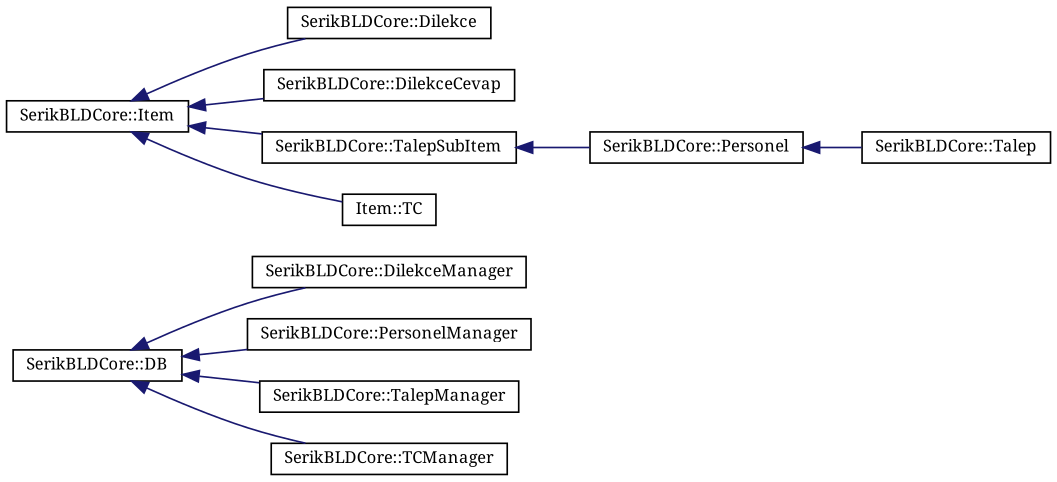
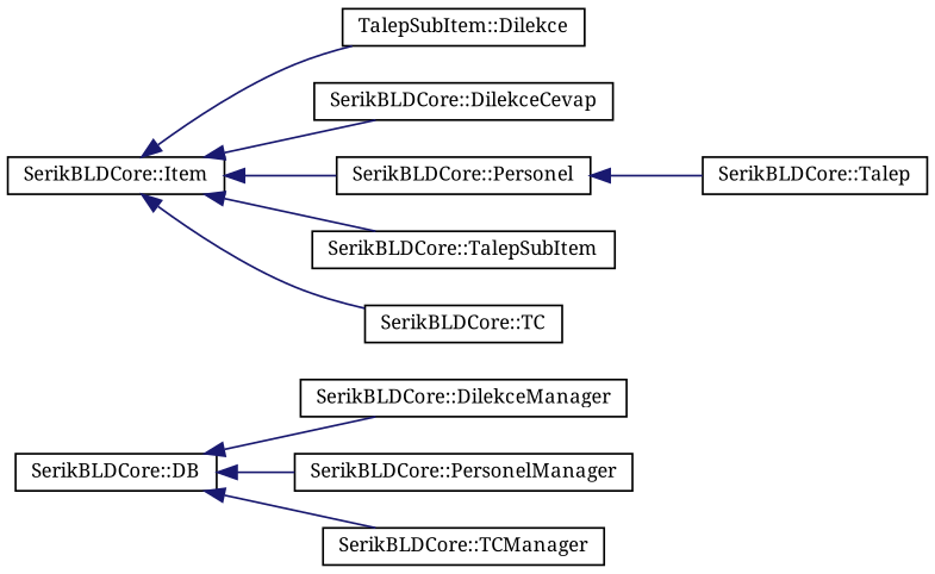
  digraph {
    fontname="Noto Serif"
    rankdir=LR
    node [color=black fillcolor=white fontname="Noto Serif" fontsize=10 shape=record style=filled]
    edge [color=midnightblue dir=back fontname="Noto Serif" fontsize=10 labelfontname=Helvetica labelfontsize=10 style=solid]
    n1 [height=0.2 label="SerikBLDCore::DB" width=0.4]
    n2 [height=0.2 label="SerikBLDCore::DilekceManager" width=0.4]
    n3 [height=0.2 label="SerikBLDCore::PersonelManager" width=0.4]
-   n4 [height=0.2 label="SerikBLDCore::TalepManager" width=0.4]
    n5 [height=0.2 label="SerikBLDCore::TCManager" width=0.4]
    n6 [height=0.2 label="SerikBLDCore::Item" width=0.4]
-   n7 [height=0.2 label="SerikBLDCore::Dilekce" width=0.4]
+   n7 [height=0.2 label="TalepSubItem::Dilekce" width=0.4]
    n8 [height=0.2 label="SerikBLDCore::DilekceCevap" width=0.4]
    n9 [height=0.2 label="SerikBLDCore::Personel" width=0.4]
    n10 [height=0.2 label="SerikBLDCore::TalepSubItem" width=0.4]
-   n11 [height=0.2 label="Item::TC" width=0.4]
+   n11 [height=0.2 label="SerikBLDCore::TC" width=0.4]
    n12 [height=0.2 label="SerikBLDCore::Talep" width=0.4]
    n1 -> n2
    n1 -> n3
-   n1 -> n4
    n1 -> n5
    n6 -> n7
    n6 -> n8
-   n10 -> n9
+   n6 -> n9
    n6 -> n10
    n6 -> n11
    n9 -> n12
  }
